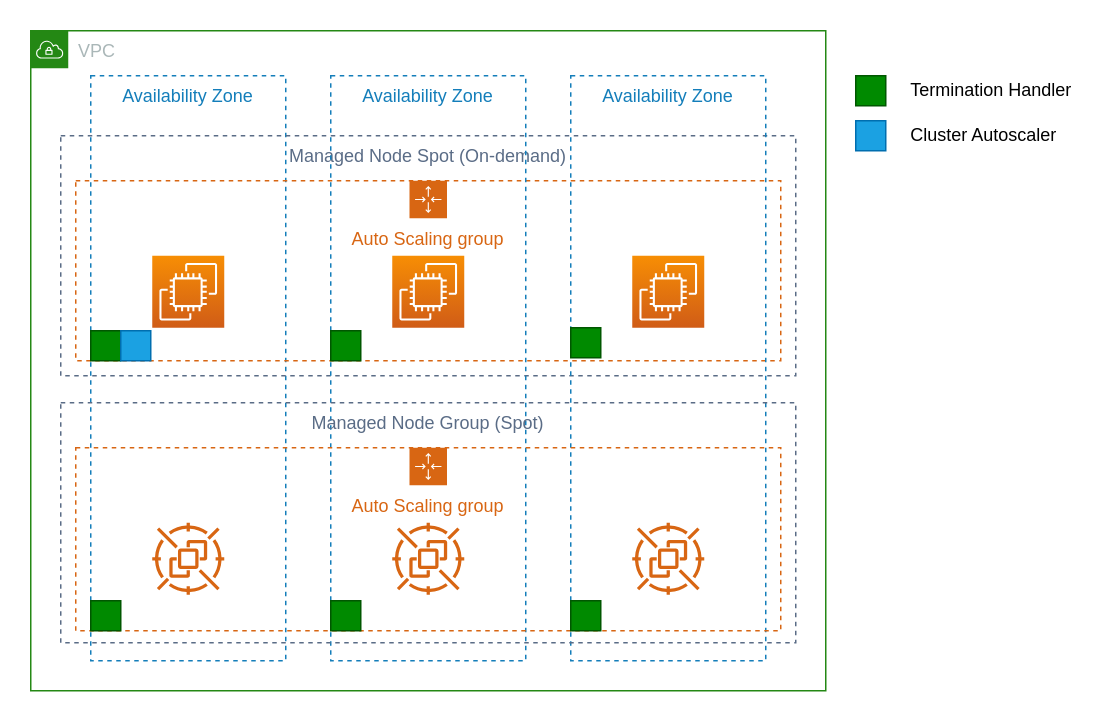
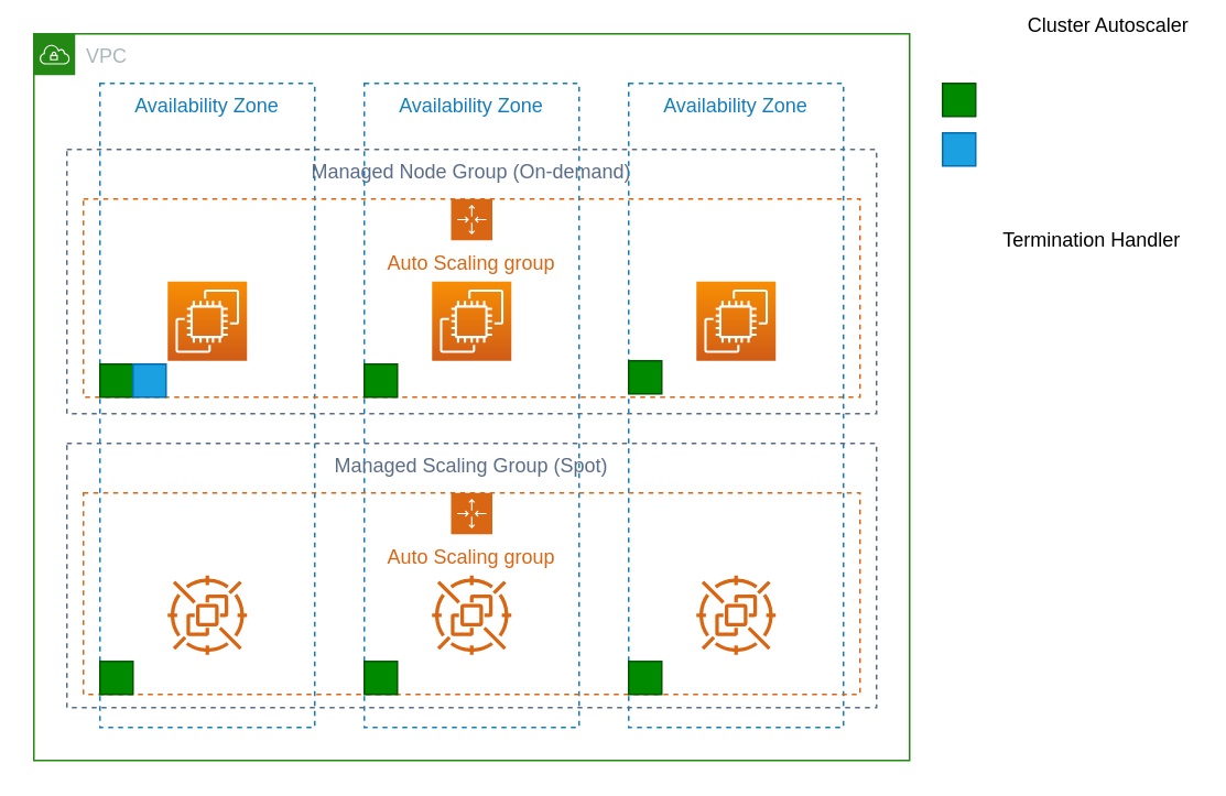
  <mxCell id="0" />
  <mxCell id="1" parent="0" />
  <mxCell id="2" value="Availability Zone" style="fillColor=none;strokeColor=#147EBA;dashed=1;verticalAlign=top;fontStyle=0;fontColor=#147EBA;" vertex="1" parent="1"><mxGeometry x="60" y="50" width="130" height="390" as="geometry" /></mxCell>
- <mxCell id="3" value="Managed Node Spot (On-demand)" style="fillColor=none;strokeColor=#5A6C86;dashed=1;verticalAlign=top;fontStyle=0;fontColor=#5A6C86;" vertex="1" parent="1"><mxGeometry x="40" y="90" width="490" height="160" as="geometry" /></mxCell>
+ <mxCell id="3" value="Managed Node Group (On-demand)" style="fillColor=none;strokeColor=#5A6C86;dashed=1;verticalAlign=top;fontStyle=0;fontColor=#5A6C86;" vertex="1" parent="1"><mxGeometry x="40" y="90" width="490" height="160" as="geometry" /></mxCell>
  <mxCell id="4" value="Auto Scaling group" style="points=[[0,0],[0.25,0],[0.5,0],[0.75,0],[1,0],[1,0.25],[1,0.5],[1,0.75],[1,1],[0.75,1],[0.5,1],[0.25,1],[0,1],[0,0.75],[0,0.5],[0,0.25]];outlineConnect=0;gradientColor=none;html=1;whiteSpace=wrap;fontSize=12;fontStyle=0;shape=mxgraph.aws4.groupCenter;grIcon=mxgraph.aws4.group_auto_scaling_group;grStroke=1;strokeColor=#D86613;fillColor=none;verticalAlign=top;align=center;fontColor=#D86613;dashed=1;spacingTop=25;" vertex="1" parent="1"><mxGeometry x="50" y="120" width="470" height="120" as="geometry" /></mxCell>
  <mxCell id="5" value="" style="points=[[0,0,0],[0.25,0,0],[0.5,0,0],[0.75,0,0],[1,0,0],[0,1,0],[0.25,1,0],[0.5,1,0],[0.75,1,0],[1,1,0],[0,0.25,0],[0,0.5,0],[0,0.75,0],[1,0.25,0],[1,0.5,0],[1,0.75,0]];outlineConnect=0;fontColor=#232F3E;gradientColor=#F78E04;gradientDirection=north;fillColor=#D05C17;strokeColor=#ffffff;dashed=0;verticalLabelPosition=bottom;verticalAlign=top;align=center;html=1;fontSize=12;fontStyle=0;aspect=fixed;shape=mxgraph.aws4.resourceIcon;resIcon=mxgraph.aws4.ec2;" vertex="1" parent="1"><mxGeometry x="101" y="170" width="48" height="48" as="geometry" /></mxCell>
  <mxCell id="6" value="Availability Zone" style="fillColor=none;strokeColor=#147EBA;dashed=1;verticalAlign=top;fontStyle=0;fontColor=#147EBA;" vertex="1" parent="1"><mxGeometry x="220" y="50" width="130" height="390" as="geometry" /></mxCell>
  <mxCell id="7" value="Availability Zone" style="fillColor=none;strokeColor=#147EBA;dashed=1;verticalAlign=top;fontStyle=0;fontColor=#147EBA;" vertex="1" parent="1"><mxGeometry x="380" y="50" width="130" height="390" as="geometry" /></mxCell>
  <mxCell id="8" value="" style="outlineConnect=0;fontColor=#232F3E;gradientColor=none;fillColor=#D86613;strokeColor=none;dashed=0;verticalLabelPosition=bottom;verticalAlign=top;align=center;html=1;fontSize=12;fontStyle=0;aspect=fixed;pointerEvents=1;shape=mxgraph.aws4.spot_instance;" vertex="1" parent="1"><mxGeometry x="421" y="348" width="48" height="48" as="geometry" /></mxCell>
  <mxCell id="9" value="" style="points=[[0,0,0],[0.25,0,0],[0.5,0,0],[0.75,0,0],[1,0,0],[0,1,0],[0.25,1,0],[0.5,1,0],[0.75,1,0],[1,1,0],[0,0.25,0],[0,0.5,0],[0,0.75,0],[1,0.25,0],[1,0.5,0],[1,0.75,0]];outlineConnect=0;fontColor=#232F3E;gradientColor=#F78E04;gradientDirection=north;fillColor=#D05C17;strokeColor=#ffffff;dashed=0;verticalLabelPosition=bottom;verticalAlign=top;align=center;html=1;fontSize=12;fontStyle=0;aspect=fixed;shape=mxgraph.aws4.resourceIcon;resIcon=mxgraph.aws4.ec2;" vertex="1" parent="1"><mxGeometry x="261" y="170" width="48" height="48" as="geometry" /></mxCell>
  <mxCell id="10" value="" style="points=[[0,0,0],[0.25,0,0],[0.5,0,0],[0.75,0,0],[1,0,0],[0,1,0],[0.25,1,0],[0.5,1,0],[0.75,1,0],[1,1,0],[0,0.25,0],[0,0.5,0],[0,0.75,0],[1,0.25,0],[1,0.5,0],[1,0.75,0]];outlineConnect=0;fontColor=#232F3E;gradientColor=#F78E04;gradientDirection=north;fillColor=#D05C17;strokeColor=#ffffff;dashed=0;verticalLabelPosition=bottom;verticalAlign=top;align=center;html=1;fontSize=12;fontStyle=0;aspect=fixed;shape=mxgraph.aws4.resourceIcon;resIcon=mxgraph.aws4.ec2;" vertex="1" parent="1"><mxGeometry x="421" y="170" width="48" height="48" as="geometry" /></mxCell>
- <mxCell id="11" value="Managed Node Group (Spot)" style="fillColor=none;strokeColor=#5A6C86;dashed=1;verticalAlign=top;fontStyle=0;fontColor=#5A6C86;" vertex="1" parent="1"><mxGeometry x="40" y="268" width="490" height="160" as="geometry" /></mxCell>
+ <mxCell id="11" value="Managed Scaling Group (Spot)" style="fillColor=none;strokeColor=#5A6C86;dashed=1;verticalAlign=top;fontStyle=0;fontColor=#5A6C86;" vertex="1" parent="1"><mxGeometry x="40" y="268" width="490" height="160" as="geometry" /></mxCell>
  <mxCell id="12" value="Auto Scaling group" style="points=[[0,0],[0.25,0],[0.5,0],[0.75,0],[1,0],[1,0.25],[1,0.5],[1,0.75],[1,1],[0.75,1],[0.5,1],[0.25,1],[0,1],[0,0.75],[0,0.5],[0,0.25]];outlineConnect=0;gradientColor=none;html=1;whiteSpace=wrap;fontSize=12;fontStyle=0;shape=mxgraph.aws4.groupCenter;grIcon=mxgraph.aws4.group_auto_scaling_group;grStroke=1;strokeColor=#D86613;fillColor=none;verticalAlign=top;align=center;fontColor=#D86613;dashed=1;spacingTop=25;" vertex="1" parent="1"><mxGeometry x="50" y="298" width="470" height="122" as="geometry" /></mxCell>
  <mxCell id="13" value="" style="outlineConnect=0;fontColor=#232F3E;gradientColor=none;fillColor=#D86613;strokeColor=none;dashed=0;verticalLabelPosition=bottom;verticalAlign=top;align=center;html=1;fontSize=12;fontStyle=0;aspect=fixed;pointerEvents=1;shape=mxgraph.aws4.spot_instance;" vertex="1" parent="1"><mxGeometry x="101" y="348" width="48" height="48" as="geometry" /></mxCell>
  <mxCell id="14" value="" style="outlineConnect=0;fontColor=#232F3E;gradientColor=none;fillColor=#D86613;strokeColor=none;dashed=0;verticalLabelPosition=bottom;verticalAlign=top;align=center;html=1;fontSize=12;fontStyle=0;aspect=fixed;pointerEvents=1;shape=mxgraph.aws4.spot_instance;" vertex="1" parent="1"><mxGeometry x="261" y="348" width="48" height="48" as="geometry" /></mxCell>
  <mxCell id="15" value="VPC" style="points=[[0,0],[0.25,0],[0.5,0],[0.75,0],[1,0],[1,0.25],[1,0.5],[1,0.75],[1,1],[0.75,1],[0.5,1],[0.25,1],[0,1],[0,0.75],[0,0.5],[0,0.25]];outlineConnect=0;gradientColor=none;html=1;whiteSpace=wrap;fontSize=12;fontStyle=0;shape=mxgraph.aws4.group;grIcon=mxgraph.aws4.group_vpc;strokeColor=#248814;fillColor=none;verticalAlign=top;align=left;spacingLeft=30;fontColor=#AAB7B8;dashed=0;" vertex="1" parent="1"><mxGeometry width="530" height="440" as="geometry" x="20" y="20" /></mxCell>
  <mxCell id="16" value="" style="whiteSpace=wrap;html=1;aspect=fixed;fillColor=#008a00;strokeColor=#005700;fontColor=#ffffff;" vertex="1" parent="1"><mxGeometry x="570" y="50" width="20" height="20" as="geometry" /></mxCell>
  <mxCell id="17" value="" style="whiteSpace=wrap;html=1;aspect=fixed;fillColor=#008a00;strokeColor=#005700;fontColor=#ffffff;" vertex="1" parent="1"><mxGeometry x="380" y="218" width="20" height="20" as="geometry" /></mxCell>
  <mxCell id="18" value="" style="whiteSpace=wrap;html=1;aspect=fixed;fillColor=#008a00;strokeColor=#005700;fontColor=#ffffff;" vertex="1" parent="1"><mxGeometry x="220" y="220" width="20" height="20" as="geometry" /></mxCell>
  <mxCell id="19" value="" style="whiteSpace=wrap;html=1;aspect=fixed;fillColor=#008a00;strokeColor=#005700;fontColor=#ffffff;" vertex="1" parent="1"><mxGeometry x="60" y="220" width="20" height="20" as="geometry" /></mxCell>
  <mxCell id="20" value="" style="whiteSpace=wrap;html=1;aspect=fixed;fillColor=#008a00;strokeColor=#005700;fontColor=#ffffff;" vertex="1" parent="1"><mxGeometry x="380" y="400" width="20" height="20" as="geometry" /></mxCell>
  <mxCell id="21" value="" style="whiteSpace=wrap;html=1;aspect=fixed;fillColor=#008a00;strokeColor=#005700;fontColor=#ffffff;" vertex="1" parent="1"><mxGeometry x="220" y="400" width="20" height="20" as="geometry" /></mxCell>
  <mxCell id="22" value="" style="whiteSpace=wrap;html=1;aspect=fixed;fillColor=#008a00;strokeColor=#005700;fontColor=#ffffff;" vertex="1" parent="1"><mxGeometry x="60" y="400" width="20" height="20" as="geometry" /></mxCell>
  <mxCell id="23" value="" style="whiteSpace=wrap;html=1;aspect=fixed;fillColor=#1ba1e2;strokeColor=#006EAF;fontColor=#ffffff;" vertex="1" parent="1"><mxGeometry x="570" y="80" width="20" height="20" as="geometry" /></mxCell>
  <mxCell id="24" value="" style="whiteSpace=wrap;html=1;aspect=fixed;fillColor=#1ba1e2;strokeColor=#006EAF;fontColor=#ffffff;" vertex="1" parent="1"><mxGeometry x="80" y="220" width="20" height="20" as="geometry" /></mxCell>
- <mxCell id="25" value="Termination Handler" style="text;html=1;align=center;verticalAlign=middle;resizable=0;points=[];autosize=1;strokeColor=none;" vertex="1" parent="1"><mxGeometry x="600" y="50" width="120" height="20" as="geometry" /></mxCell>
- <mxCell id="26" value="Cluster Autoscaler" style="text;html=1;align=center;verticalAlign=middle;resizable=0;points=[];autosize=1;strokeColor=none;" vertex="1" parent="1"><mxGeometry x="600" y="80" width="110" height="20" as="geometry" /></mxCell>
+ <mxCell id="25" value="Termination Handler" style="text;html=1;align=center;verticalAlign=middle;resizable=0;points=[];autosize=1;strokeColor=none;" vertex="1" parent="1"><mxGeometry x="600" y="135" width="120" height="20" as="geometry" /></mxCell>
+ <mxCell id="26" value="Cluster Autoscaler" style="text;html=1;align=center;verticalAlign=middle;resizable=0;points=[];autosize=1;strokeColor=none;" vertex="1" parent="1"><mxGeometry x="615" y="5" width="110" height="20" as="geometry" /></mxCell>
